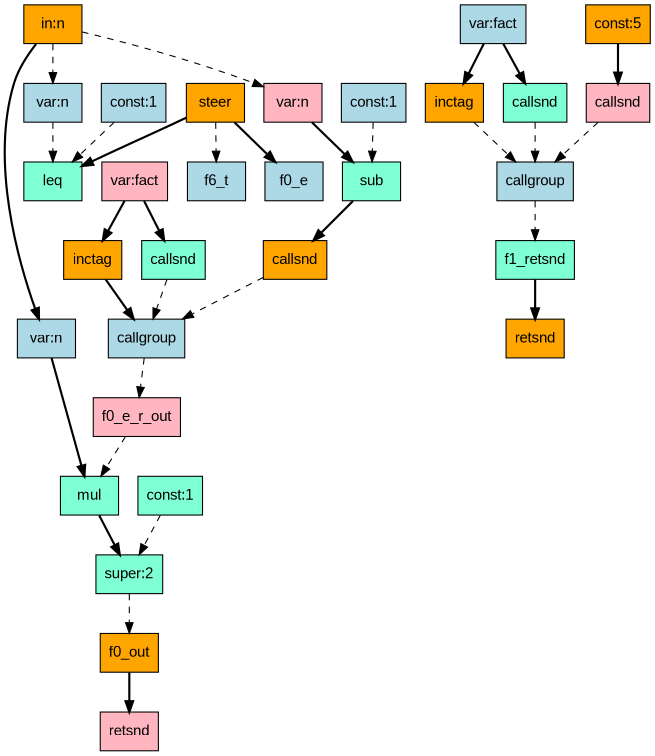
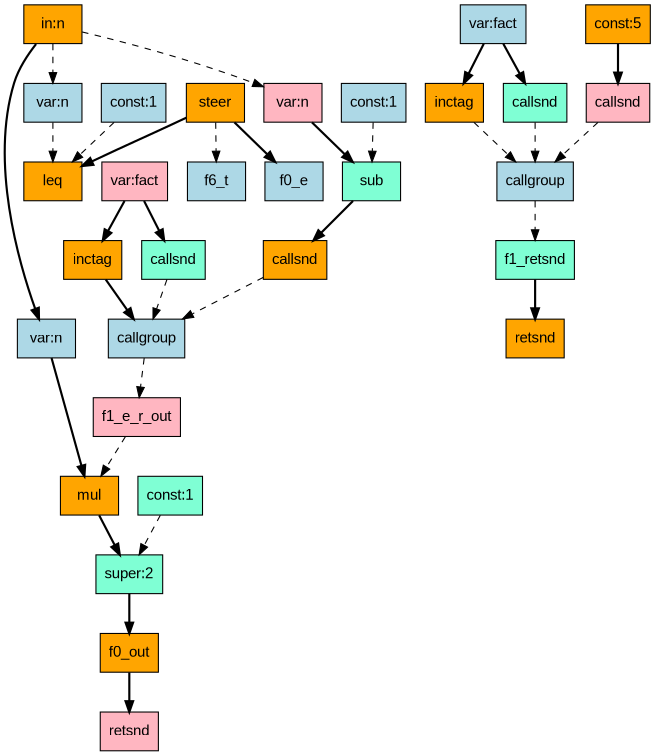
  digraph {
    fontname="Liberation Sans"
    node [fillcolor=lightblue fontname="Liberation Sans" shape=record style=filled]
    edge [fontname="Liberation Sans" style=dashed]
    n1 [fillcolor=orange label="in:n"]
    n2 [label="var:n"]
    n3 [label="var:n"]
    n4 [fillcolor=lightpink label="var:n"]
-   n5 [fillcolor=aquamarine label=leq]
-   n6 [fillcolor=aquamarine label=mul]
+   n5 [fillcolor=orange label=leq]
+   n6 [fillcolor=orange label=mul]
    n7 [fillcolor=aquamarine label=sub]
    n8 [label="const:1"]
    n9 [fillcolor=orange label=steer]
    n10 [label=f6_t]
    f0_e
    n12 [fillcolor=aquamarine label="const:1"]
    n13 [fillcolor=aquamarine label="super:2"]
    f0_out [fillcolor=orange]
    n15 [fillcolor=lightpink label="var:fact"]
    n16 [fillcolor=orange label=inctag]
    n17 [fillcolor=aquamarine label=callsnd]
    n18 [label=callgroup]
    n19 [fillcolor=orange label=callsnd]
    n20 [label="const:1"]
-   f0_e_r_out [fillcolor=lightpink]
+   f0_e_r_out [fillcolor=lightpink label=f1_e_r_out]
    n22 [fillcolor=lightpink label=retsnd]
    n23 [label="var:fact"]
    n24 [fillcolor=orange label=inctag]
    n25 [fillcolor=aquamarine label=callsnd]
    n26 [label=callgroup]
    n27 [fillcolor=orange label="const:5"]
    n28 [fillcolor=lightpink label=callsnd]
    n29 [fillcolor=aquamarine label=f1_retsnd]
    n30 [fillcolor=orange label=retsnd]
    n1 -> n2
    n1 -> n3 [style=bold]
    n1 -> n4
    n2 -> n5
    n3 -> n6 [style=bold]
    n4 -> n7 [style=bold]
    n6 -> n13 [style=bold]
    n7 -> n19 [style=bold]
    n8 -> n5
    n9 -> n5 [style=bold]
    n9 -> n10
    n9 -> f0_e [style=bold]
    n12 -> n13
-   n13 -> f0_out
+   n13 -> f0_out [style=bold]
    f0_out -> n22 [style=bold]
    n15 -> n16 [style=bold]
    n15 -> n17 [style=bold]
    n16 -> n18 [style=bold]
    n17 -> n18
    n18 -> f0_e_r_out
    n19 -> n18
    n20 -> n7
    f0_e_r_out -> n6
    n23 -> n24 [style=bold]
    n23 -> n25 [style=bold]
    n24 -> n26
    n25 -> n26
    n26 -> n29
    n27 -> n28 [style=bold]
    n28 -> n26
    n29 -> n30 [style=bold]
  }
